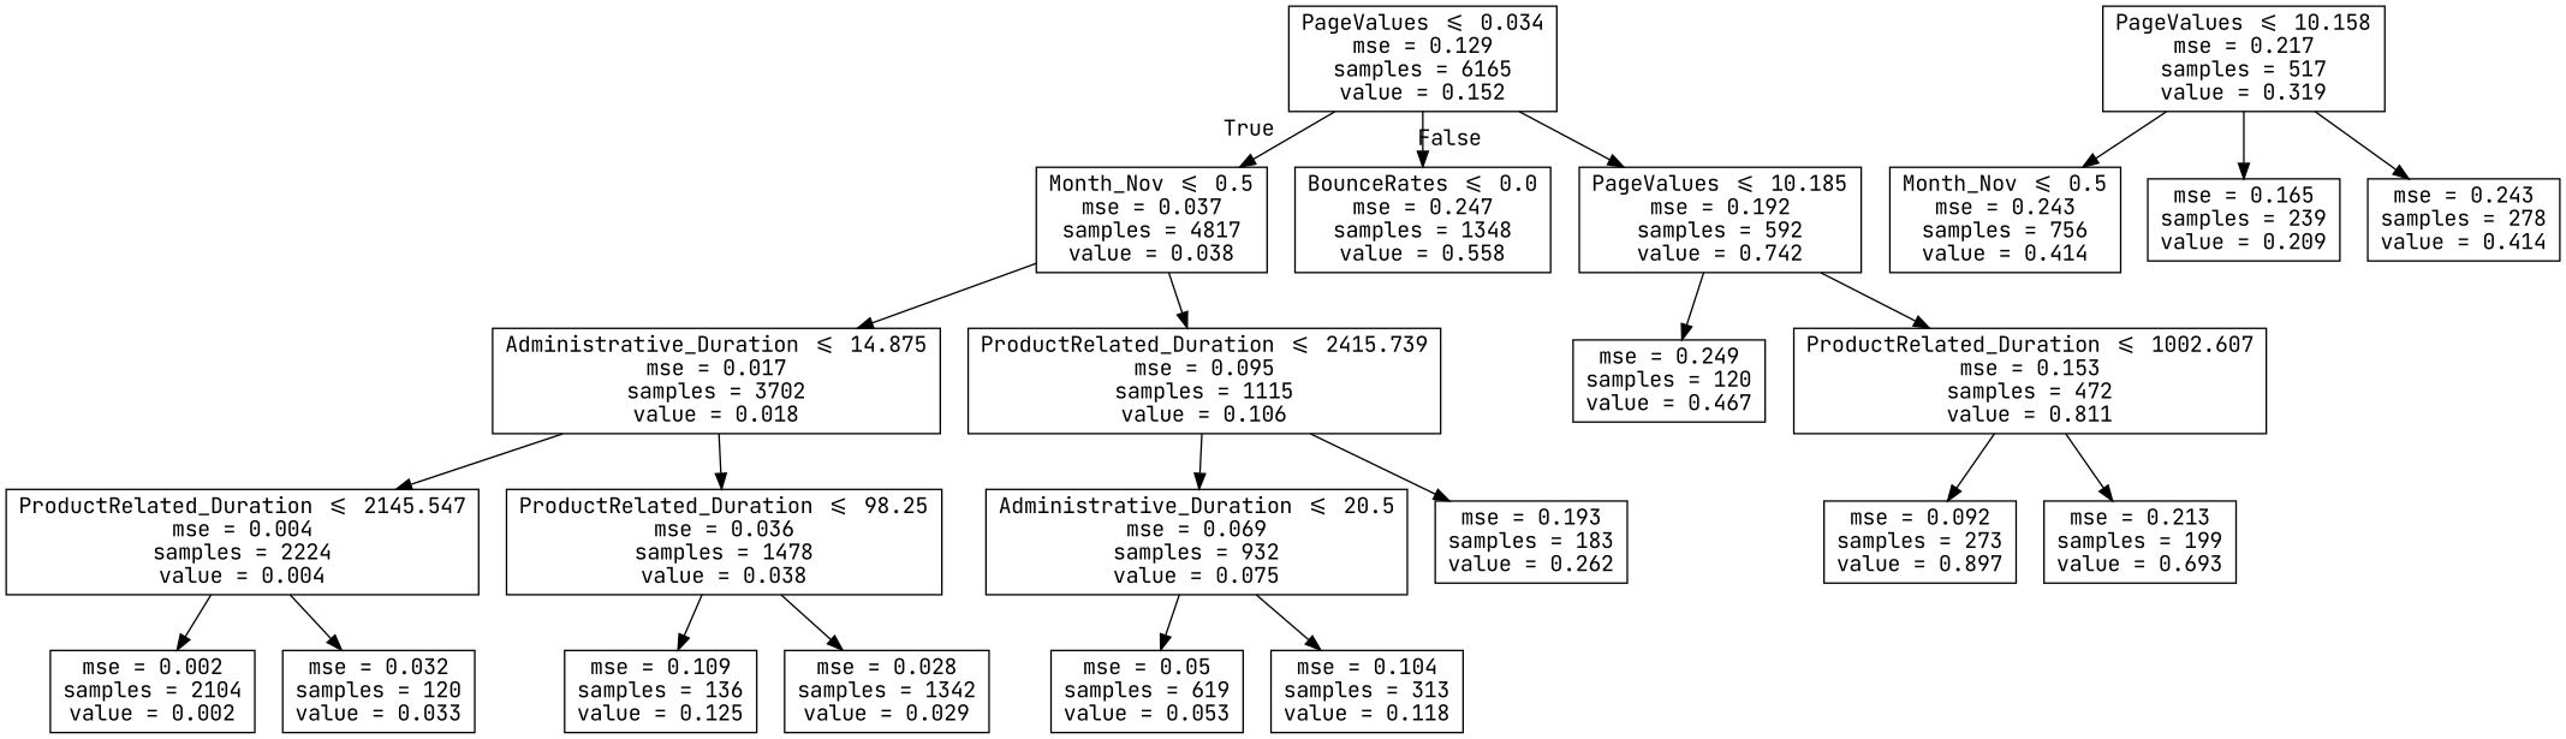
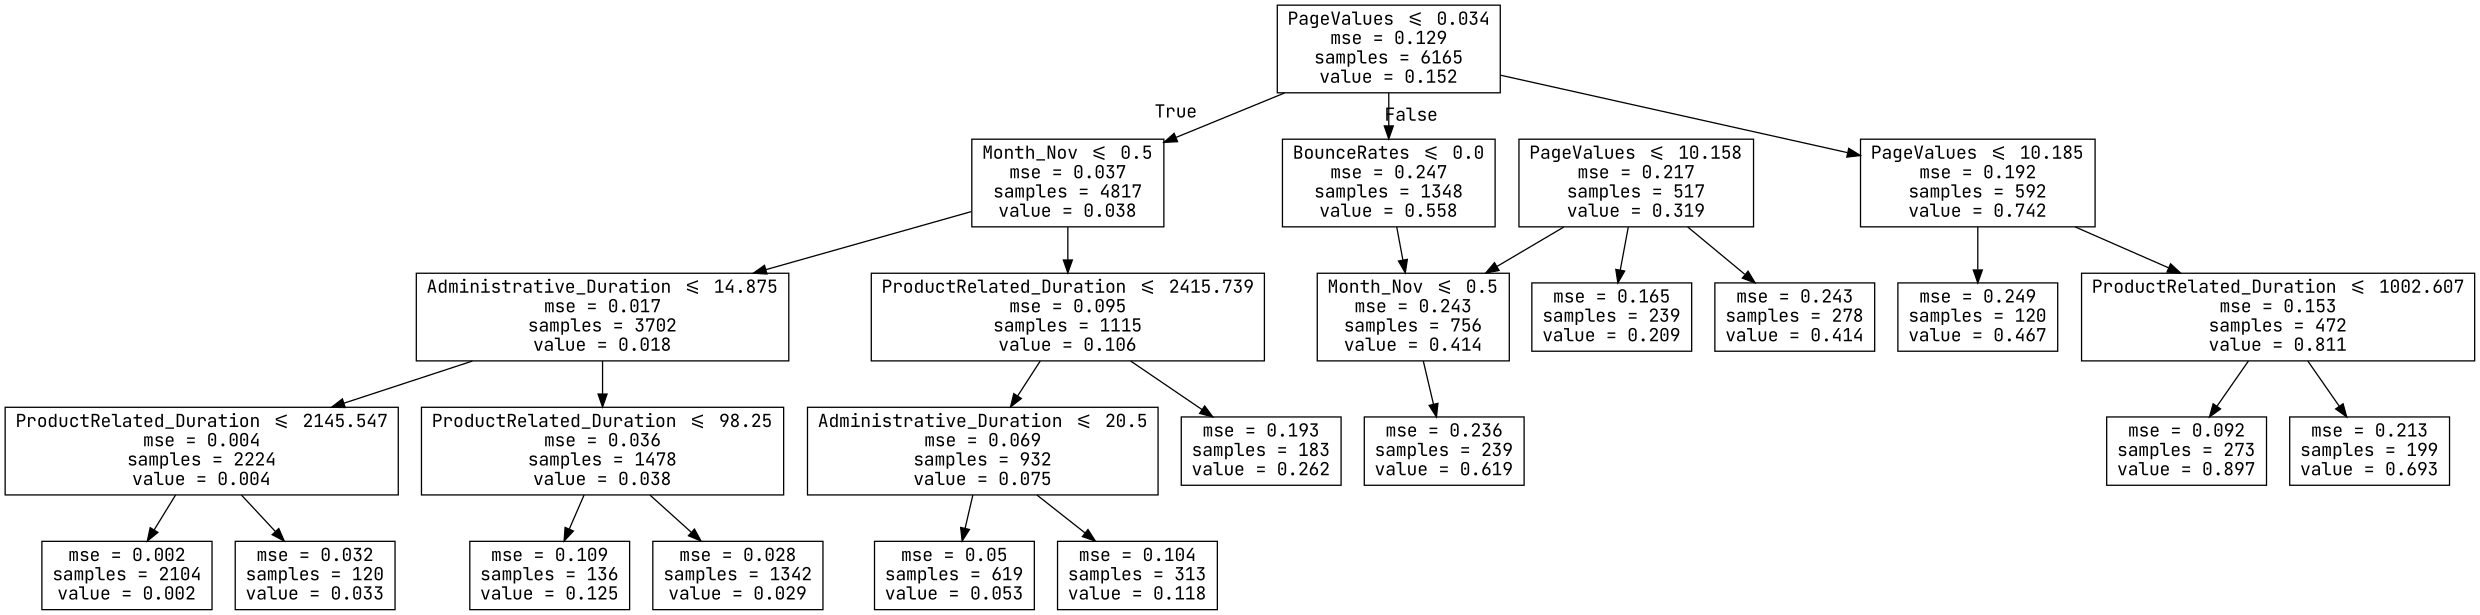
  digraph {
    fontname="JetBrains Mono"
    node [fontname="JetBrains Mono" shape=box]
    edge [fontname="JetBrains Mono"]
    n1 [label="PageValues <= 0.034\nmse = 0.129\nsamples = 6165\nvalue = 0.152"]
    n2 [label="Month_Nov <= 0.5\nmse = 0.037\nsamples = 4817\nvalue = 0.038"]
    n3 [label="BounceRates <= 0.0\nmse = 0.247\nsamples = 1348\nvalue = 0.558"]
    n4 [label="PageValues <= 10.185\nmse = 0.192\nsamples = 592\nvalue = 0.742"]
    n5 [label="Administrative_Duration <= 14.875\nmse = 0.017\nsamples = 3702\nvalue = 0.018"]
    n6 [label="ProductRelated_Duration <= 2415.739\nmse = 0.095\nsamples = 1115\nvalue = 0.106"]
    n7 [label="Month_Nov <= 0.5\nmse = 0.243\nsamples = 756\nvalue = 0.414"]
    n8 [label="ProductRelated_Duration <= 2145.547\nmse = 0.004\nsamples = 2224\nvalue = 0.004"]
    n9 [label="ProductRelated_Duration <= 98.25\nmse = 0.036\nsamples = 1478\nvalue = 0.038"]
    n10 [label="Administrative_Duration <= 20.5\nmse = 0.069\nsamples = 932\nvalue = 0.075"]
    n11 [label="mse = 0.193\nsamples = 183\nvalue = 0.262"]
    n12 [label="mse = 0.002\nsamples = 2104\nvalue = 0.002"]
    n13 [label="mse = 0.032\nsamples = 120\nvalue = 0.033"]
    n14 [label="mse = 0.109\nsamples = 136\nvalue = 0.125"]
    n15 [label="mse = 0.028\nsamples = 1342\nvalue = 0.029"]
    n16 [label="mse = 0.05\nsamples = 619\nvalue = 0.053"]
    n17 [label="mse = 0.104\nsamples = 313\nvalue = 0.118"]
    n18 [label="mse = 0.249\nsamples = 120\nvalue = 0.467"]
    n19 [label="ProductRelated_Duration <= 1002.607\nmse = 0.153\nsamples = 472\nvalue = 0.811"]
+   n20 [label="mse = 0.236\nsamples = 239\nvalue = 0.619"]
    n21 [label="mse = 0.092\nsamples = 273\nvalue = 0.897"]
    n22 [label="mse = 0.213\nsamples = 199\nvalue = 0.693"]
    n23 [label="PageValues <= 10.158\nmse = 0.217\nsamples = 517\nvalue = 0.319"]
    n24 [label="mse = 0.165\nsamples = 239\nvalue = 0.209"]
    n25 [label="mse = 0.243\nsamples = 278\nvalue = 0.414"]
    n1 -> n2 [headlabel=True labelangle=45 labeldistance=2.5]
    n1 -> n3 [headlabel=False labelangle=-45 labeldistance=2.5]
    n1 -> n4
    n2 -> n5
    n2 -> n6
+   n3 -> n7
    n4 -> n18
    n4 -> n19
    n5 -> n8
    n5 -> n9
    n6 -> n10
    n6 -> n11
+   n7 -> n20
    n8 -> n12
    n8 -> n13
    n9 -> n14
    n9 -> n15
    n10 -> n16
    n10 -> n17
    n19 -> n21
    n19 -> n22
    n23 -> n7
    n23 -> n24
    n23 -> n25
  }
